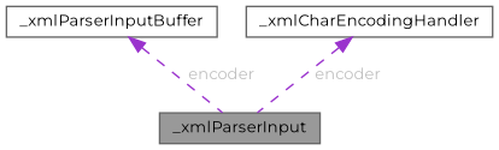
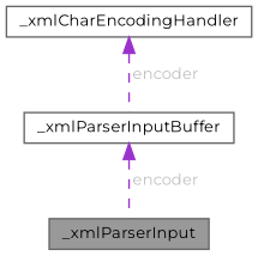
  digraph {
    fontname=Montserrat
    node [color=gray40 fillcolor=white fontname=Montserrat fontsize=10 shape=box style=filled]
    edge [color=darkorchid3 dir=back fontcolor=grey fontname=Montserrat fontsize=10 labelfontname=Helvetica labelfontsize=10 style=dashed]
    n1 [fillcolor=grey60 fontcolor=black height=0.2 label=_xmlParserInput width=0.4]
    n2 [height=0.2 label=_xmlParserInputBuffer width=0.4]
    n3 [height=0.2 label=_xmlCharEncodingHandler width=0.4]
    n2 -> n1 [label=" encoder"]
-   n3 -> n1 [label=" encoder"]
+   n3 -> n2 [label=" encoder"]
  }
